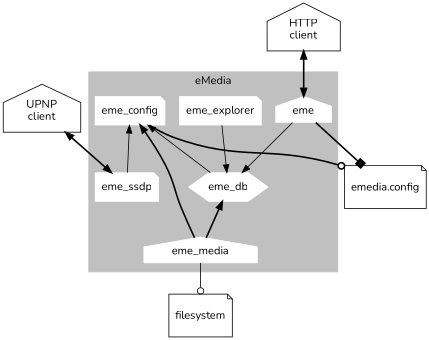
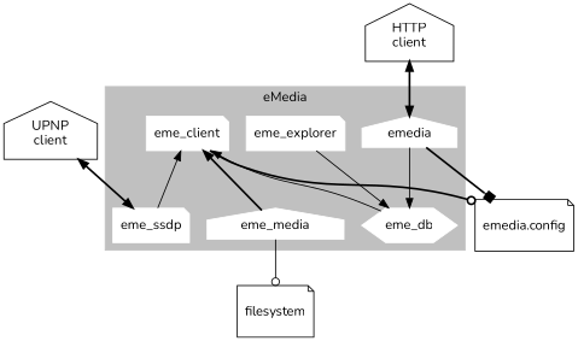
  digraph {
    fontname=Nunito
    node [color=white fontname=Nunito shape=note style=filled]
    edge [fontname=Nunito style=bold]
-   eme_config
+   eme_config [label=eme_client]
    eme_db [shape=hexagon]
    eme_media [shape=house]
-   emedia [shape=house label=eme]
+   emedia [shape=house]
    eme_ssdp
    eme_explorer
    n7 [label="\nemedia.config\n " color="" style=""]
    n8 [label="\nfilesystem\n " color="" style=""]
    n9 [label="HTTP\nclient" shape=house color="" style=""]
    n10 [label="UPNP\nclient" shape=house color="" style=""]
    subgraph cluster_1 {
      color=grey
      label=eMedia
      style=filled
      eme_config
      eme_db
      eme_media
      emedia
      eme_ssdp
      eme_explorer
    }
    eme_config -> eme_db [dir=back style=solid]
    eme_config -> eme_media [dir=back]
    eme_config -> eme_ssdp [dir=back style=solid]
    eme_config -> n7 [arrowhead=odot]
-   eme_db -> eme_media [dir=back]
    eme_media -> n8 [arrowhead=odot style=solid]
    emedia -> eme_db [arrowhead=normal style=solid]
    emedia -> n7 [arrowhead=box]
    eme_explorer -> eme_db [arrowhead=normal style=solid]
    n9 -> emedia [dir=both]
    n10 -> eme_ssdp [dir=both]
  }
